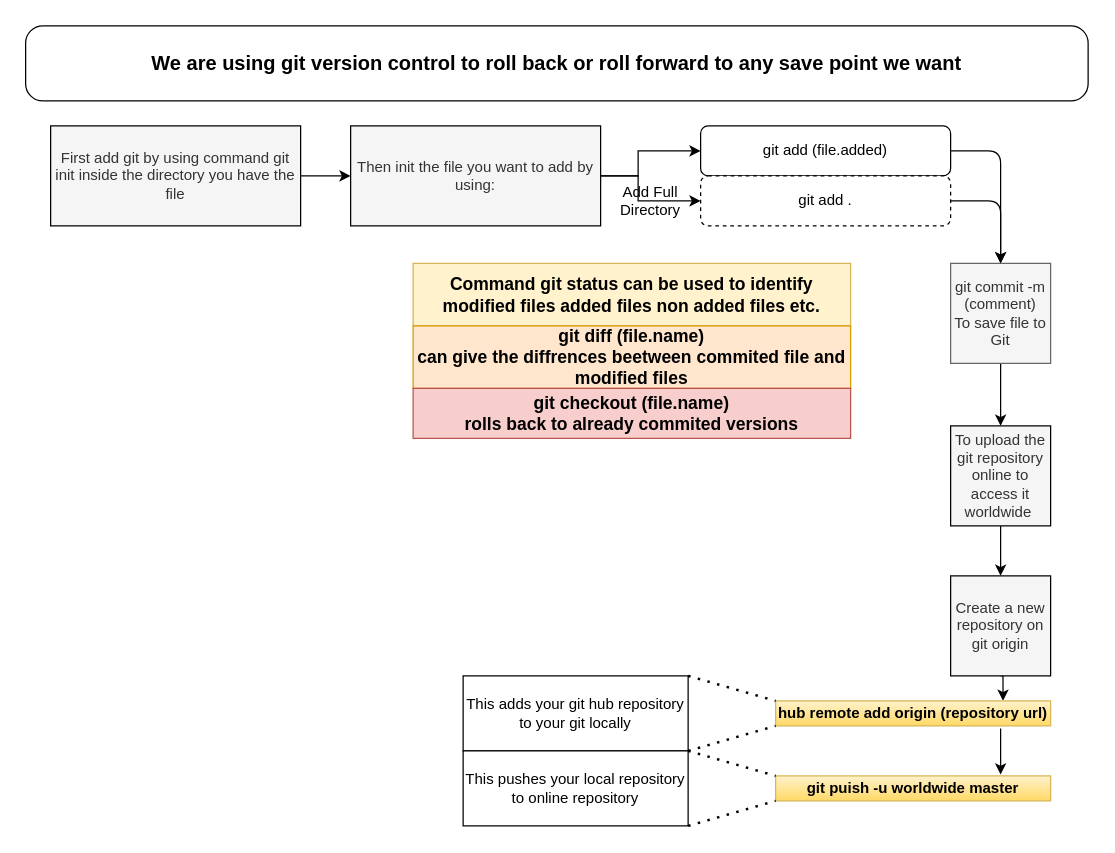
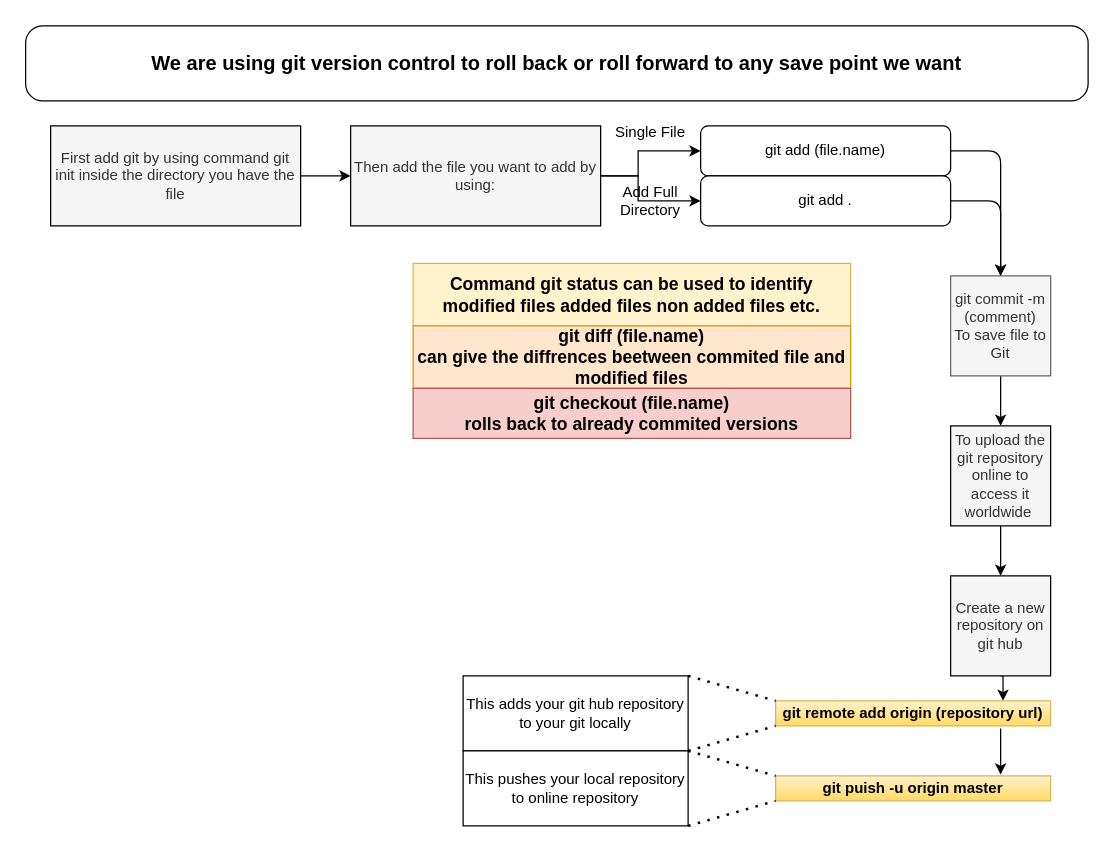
  <mxCell id="0" />
  <mxCell id="1" parent="0" />
  <mxCell id="2" value="&lt;font size=&quot;3&quot;&gt;&lt;b&gt;We are using git version control to roll back or roll forward to any save point we want&lt;/b&gt;&lt;/font&gt;" style="rounded=1;whiteSpace=wrap;html=1;arcSize=23;" parent="1" vertex="1"><mxGeometry x="20" width="850" height="60" as="geometry" y="20" /></mxCell>
  <mxCell id="3" style="edgeStyle=orthogonalEdgeStyle;rounded=0;orthogonalLoop=1;jettySize=auto;html=1;exitX=1;exitY=0.5;exitDx=0;exitDy=0;entryX=0;entryY=0.5;entryDx=0;entryDy=0;" parent="1" source="4" target="7" edge="1"><mxGeometry relative="1" as="geometry" /></mxCell>
  <mxCell id="4" value="First add git by using command git init inside the directory you have the file" style="text;html=1;fillColor=#f5f5f5;align=center;verticalAlign=middle;whiteSpace=wrap;rounded=0;fontColor=#333333;strokeColor=#000000;" parent="1" vertex="1"><mxGeometry x="40" y="100" width="200" height="80" as="geometry" /></mxCell>
  <mxCell id="5" style="edgeStyle=orthogonalEdgeStyle;rounded=0;orthogonalLoop=1;jettySize=auto;html=1;" parent="1" source="7" target="8" edge="1"><mxGeometry relative="1" as="geometry"><Array as="points"><mxPoint x="510" y="140" /><mxPoint x="510" y="120" /></Array></mxGeometry></mxCell>
  <mxCell id="6" style="edgeStyle=orthogonalEdgeStyle;rounded=0;orthogonalLoop=1;jettySize=auto;html=1;exitX=1;exitY=0.5;exitDx=0;exitDy=0;" parent="1" source="7" target="10" edge="1"><mxGeometry relative="1" as="geometry"><Array as="points"><mxPoint x="510" y="140" /><mxPoint x="510" y="160" /></Array></mxGeometry></mxCell>
- <mxCell id="7" value="Then init the file you want to add by using:" style="text;html=1;fillColor=#f5f5f5;align=center;verticalAlign=middle;whiteSpace=wrap;rounded=0;fontColor=#333333;strokeColor=#000000;" parent="1" vertex="1"><mxGeometry x="280" y="100" width="200" height="80" as="geometry" /></mxCell>
- <mxCell id="8" value="git add (file.added)" style="rounded=1;whiteSpace=wrap;html=1;strokeColor=#000000;gradientColor=none;" parent="1" vertex="1"><mxGeometry x="560" y="100" width="200" height="40" as="geometry" /></mxCell>
- <mxCell id="10" value="git add ." style="rounded=1;whiteSpace=wrap;html=1;strokeColor=#000000;gradientColor=none;dashed=1;" parent="1" vertex="1"><mxGeometry x="560" y="140" width="200" height="40" as="geometry" /></mxCell>
+ <mxCell id="7" value="Then add the file you want to add by using:" style="text;html=1;fillColor=#f5f5f5;align=center;verticalAlign=middle;whiteSpace=wrap;rounded=0;fontColor=#333333;strokeColor=#000000;" parent="1" vertex="1"><mxGeometry x="280" y="100" width="200" height="80" as="geometry" /></mxCell>
+ <mxCell id="8" value="git add (file.name)" style="rounded=1;whiteSpace=wrap;html=1;strokeColor=#000000;gradientColor=none;" parent="1" vertex="1"><mxGeometry x="560" y="100" width="200" height="40" as="geometry" /></mxCell>
+ <mxCell id="9" value="Single File" style="text;html=1;strokeColor=none;fillColor=none;align=center;verticalAlign=middle;whiteSpace=wrap;rounded=0;" parent="1" vertex="1"><mxGeometry x="490" y="90" width="60" height="30" as="geometry" /></mxCell>
+ <mxCell id="10" value="git add ." style="rounded=1;whiteSpace=wrap;html=1;strokeColor=#000000;gradientColor=none;" parent="1" vertex="1"><mxGeometry x="560" y="140" width="200" height="40" as="geometry" /></mxCell>
  <mxCell id="11" value="Add Full Directory" style="text;html=1;strokeColor=none;fillColor=none;align=center;verticalAlign=middle;whiteSpace=wrap;rounded=0;" parent="1" vertex="1"><mxGeometry x="490" y="145" width="60" height="30" as="geometry" /></mxCell>
  <mxCell id="12" style="edgeStyle=orthogonalEdgeStyle;rounded=0;orthogonalLoop=1;jettySize=auto;html=1;entryX=0.5;entryY=0;entryDx=0;entryDy=0;" edge="1" parent="1" source="13" target="20"><mxGeometry relative="1" as="geometry" /></mxCell>
- <mxCell id="13" value="git commit -m (comment)&lt;br&gt;To save file to Git" style="text;html=1;fillColor=#f5f5f5;align=center;verticalAlign=middle;whiteSpace=wrap;rounded=0;fontColor=#333333;strokeColor=#666666;" parent="1" vertex="1"><mxGeometry x="760" y="210" width="80" height="80" as="geometry" /></mxCell>
+ <mxCell id="13" value="git commit -m (comment)&lt;br&gt;To save file to Git" style="text;html=1;fillColor=#f5f5f5;align=center;verticalAlign=middle;whiteSpace=wrap;rounded=0;fontColor=#333333;strokeColor=#666666;" parent="1" vertex="1"><mxGeometry x="760" y="220" width="80" height="80" as="geometry" /></mxCell>
  <mxCell id="14" value="" style="endArrow=classic;html=1;entryX=0.5;entryY=0;entryDx=0;entryDy=0;" parent="1" target="13" edge="1"><mxGeometry width="50" height="50" relative="1" as="geometry"><mxPoint x="760" y="120" as="sourcePoint" /><mxPoint x="810" y="70" as="targetPoint" /><Array as="points"><mxPoint x="800" y="120" /></Array></mxGeometry></mxCell>
  <mxCell id="15" value="" style="endArrow=classic;html=1;entryX=0.5;entryY=0;entryDx=0;entryDy=0;exitX=1;exitY=0.5;exitDx=0;exitDy=0;" parent="1" source="10" target="13" edge="1"><mxGeometry width="50" height="50" relative="1" as="geometry"><mxPoint x="410" y="200" as="sourcePoint" /><mxPoint x="460" y="150" as="targetPoint" /><Array as="points"><mxPoint x="800" y="160" /></Array></mxGeometry></mxCell>
  <mxCell id="16" value="&lt;b&gt;&lt;font style=&quot;font-size: 14px&quot;&gt;Command git status can be used to identify modified files added files non added files etc.&lt;/font&gt;&lt;/b&gt;" style="text;html=1;strokeColor=#d6b656;fillColor=#fff2cc;align=center;verticalAlign=middle;whiteSpace=wrap;rounded=0;" parent="1" vertex="1"><mxGeometry x="330" y="210" width="350" height="50" as="geometry" /></mxCell>
  <mxCell id="17" value="&lt;b style=&quot;font-size: 14px&quot;&gt;git diff (file.name)&lt;br&gt;can give the diffrences beetween commited file and modified files&lt;/b&gt;" style="text;html=1;strokeColor=#d79b00;fillColor=#ffe6cc;align=center;verticalAlign=middle;whiteSpace=wrap;rounded=0;" parent="1" vertex="1"><mxGeometry x="330" y="260" width="350" height="50" as="geometry" /></mxCell>
  <mxCell id="18" value="&lt;b style=&quot;font-size: 14px&quot;&gt;git checkout (file.name)&lt;br&gt;rolls back to already commited versions&lt;/b&gt;" style="text;html=1;strokeColor=#b85450;fillColor=#f8cecc;align=center;verticalAlign=middle;whiteSpace=wrap;rounded=0;" parent="1" vertex="1"><mxGeometry x="330" y="310" width="350" height="40" as="geometry" /></mxCell>
  <mxCell id="19" style="edgeStyle=orthogonalEdgeStyle;rounded=0;orthogonalLoop=1;jettySize=auto;html=1;exitX=0.5;exitY=1;exitDx=0;exitDy=0;entryX=0.5;entryY=0;entryDx=0;entryDy=0;" edge="1" parent="1" source="20" target="22"><mxGeometry relative="1" as="geometry" /></mxCell>
  <mxCell id="20" value="To upload the git repository online to access it worldwide&amp;nbsp;" style="text;html=1;fillColor=#f5f5f5;align=center;verticalAlign=middle;whiteSpace=wrap;rounded=0;fontColor=#333333;strokeColor=#000000;" vertex="1" parent="1"><mxGeometry x="760" y="340" width="80" height="80" as="geometry" /></mxCell>
  <mxCell id="21" style="edgeStyle=orthogonalEdgeStyle;rounded=0;orthogonalLoop=1;jettySize=auto;html=1;exitX=0.5;exitY=1;exitDx=0;exitDy=0;entryX=0.827;entryY=0;entryDx=0;entryDy=0;entryPerimeter=0;" edge="1" parent="1" source="22" target="24"><mxGeometry relative="1" as="geometry" /></mxCell>
- <mxCell id="22" value="Create a new repository on git origin&lt;br&gt;" style="text;html=1;fillColor=#f5f5f5;align=center;verticalAlign=middle;whiteSpace=wrap;rounded=0;fontColor=#333333;strokeColor=#000000;" vertex="1" parent="1"><mxGeometry x="760" y="460" width="80" height="80" as="geometry" /></mxCell>
+ <mxCell id="22" value="Create a new repository on git hub&lt;br&gt;" style="text;html=1;fillColor=#f5f5f5;align=center;verticalAlign=middle;whiteSpace=wrap;rounded=0;fontColor=#333333;strokeColor=#000000;" vertex="1" parent="1"><mxGeometry x="760" y="460" width="80" height="80" as="geometry" /></mxCell>
  <mxCell id="23" style="edgeStyle=orthogonalEdgeStyle;rounded=0;orthogonalLoop=1;jettySize=auto;html=1;" edge="1" parent="1"><mxGeometry relative="1" as="geometry"><mxPoint x="800" y="582" as="sourcePoint" /><mxPoint x="800" y="619" as="targetPoint" /></mxGeometry></mxCell>
- <mxCell id="24" value="&lt;b&gt;hub remote add origin (repository url)&lt;/b&gt;" style="text;html=1;strokeColor=#d6b656;fillColor=#fff2cc;align=center;verticalAlign=middle;whiteSpace=wrap;rounded=0;gradientColor=#ffd966;" vertex="1" parent="1"><mxGeometry x="620" y="560" width="220" height="20" as="geometry" /></mxCell>
+ <mxCell id="24" value="&lt;b&gt;git remote add origin (repository url)&lt;/b&gt;" style="text;html=1;strokeColor=#d6b656;fillColor=#fff2cc;align=center;verticalAlign=middle;whiteSpace=wrap;rounded=0;gradientColor=#ffd966;" vertex="1" parent="1"><mxGeometry x="620" y="560" width="220" height="20" as="geometry" /></mxCell>
  <mxCell id="25" value="This adds your git hub repository to your git locally" style="rounded=1;whiteSpace=wrap;html=1;strokeColor=#000000;arcSize=0;" vertex="1" parent="1"><mxGeometry x="370" y="540" width="180" height="60" as="geometry" /></mxCell>
  <mxCell id="26" value="" style="endArrow=none;dashed=1;html=1;dashPattern=1 3;strokeWidth=2;entryX=0;entryY=0;entryDx=0;entryDy=0;exitX=1;exitY=0;exitDx=0;exitDy=0;" edge="1" parent="1" source="25" target="24"><mxGeometry width="50" height="50" relative="1" as="geometry"><mxPoint x="420" y="480" as="sourcePoint" /><mxPoint x="470" y="430" as="targetPoint" /></mxGeometry></mxCell>
  <mxCell id="27" value="" style="endArrow=none;dashed=1;html=1;dashPattern=1 3;strokeWidth=2;entryX=0;entryY=1;entryDx=0;entryDy=0;exitX=1;exitY=1;exitDx=0;exitDy=0;" edge="1" parent="1" source="25" target="24"><mxGeometry width="50" height="50" relative="1" as="geometry"><mxPoint x="560" y="550" as="sourcePoint" /><mxPoint x="630" y="570" as="targetPoint" /></mxGeometry></mxCell>
- <mxCell id="28" value="&lt;b&gt;git puish -u worldwide master&lt;/b&gt;" style="text;html=1;strokeColor=#d6b656;fillColor=#fff2cc;align=center;verticalAlign=middle;whiteSpace=wrap;rounded=0;gradientColor=#ffd966;" vertex="1" parent="1"><mxGeometry x="620" y="620" width="220" height="20" as="geometry" /></mxCell>
+ <mxCell id="28" value="&lt;b&gt;git puish -u origin master&lt;/b&gt;" style="text;html=1;strokeColor=#d6b656;fillColor=#fff2cc;align=center;verticalAlign=middle;whiteSpace=wrap;rounded=0;gradientColor=#ffd966;" vertex="1" parent="1"><mxGeometry x="620" y="620" width="220" height="20" as="geometry" /></mxCell>
  <mxCell id="29" value="This pushes your local repository to online repository" style="rounded=1;whiteSpace=wrap;html=1;strokeColor=#000000;arcSize=0;" vertex="1" parent="1"><mxGeometry x="370" y="600" width="180" height="60" as="geometry" /></mxCell>
  <mxCell id="30" value="" style="endArrow=none;dashed=1;html=1;dashPattern=1 3;strokeWidth=2;entryX=0;entryY=0;entryDx=0;entryDy=0;exitX=1;exitY=0;exitDx=0;exitDy=0;" edge="1" parent="1" source="29" target="28"><mxGeometry width="50" height="50" relative="1" as="geometry"><mxPoint x="560" y="610" as="sourcePoint" /><mxPoint x="630" y="590" as="targetPoint" /></mxGeometry></mxCell>
  <mxCell id="31" value="" style="endArrow=none;dashed=1;html=1;dashPattern=1 3;strokeWidth=2;entryX=0;entryY=1;entryDx=0;entryDy=0;exitX=1;exitY=1;exitDx=0;exitDy=0;" edge="1" parent="1" source="29" target="28"><mxGeometry width="50" height="50" relative="1" as="geometry"><mxPoint x="560" y="610" as="sourcePoint" /><mxPoint x="630" y="630" as="targetPoint" /></mxGeometry></mxCell>
